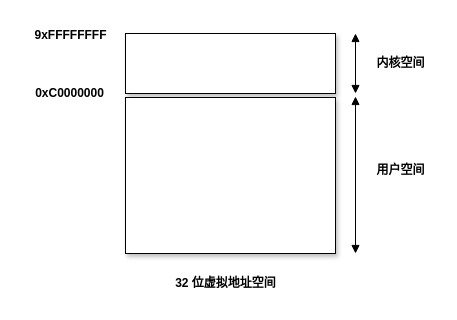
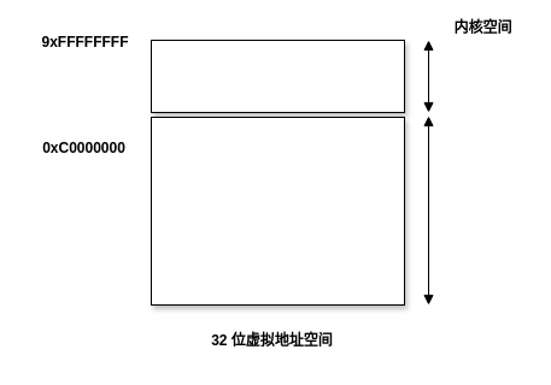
  <mxCell id="0" />
  <mxCell id="1" parent="0" />
  <mxCell id="2" value="" style="rounded=0;whiteSpace=wrap;html=1;shadow=1;" vertex="1" parent="1"><mxGeometry x="125" y="33" width="210" height="60" as="geometry" /></mxCell>
  <mxCell id="3" value="" style="rounded=0;whiteSpace=wrap;html=1;shadow=1;" vertex="1" parent="1"><mxGeometry x="125" y="97" width="210" height="156" as="geometry" /></mxCell>
- <mxCell id="4" value="0xC0000000" style="text;html=1;align=center;verticalAlign=middle;resizable=0;points=[];autosize=1;strokeColor=none;fillColor=none;fontStyle=1" vertex="1" parent="1"><mxGeometry x="24" y="78" width="90" height="30" as="geometry" /></mxCell>
+ <mxCell id="4" value="0xC0000000" style="text;html=1;align=center;verticalAlign=middle;resizable=0;points=[];autosize=1;strokeColor=none;fillColor=none;fontStyle=1" vertex="1" parent="1"><mxGeometry x="24" y="108" width="90" height="30" as="geometry" /></mxCell>
  <mxCell id="5" value="9xFFFFFFFF" style="text;html=1;align=center;verticalAlign=middle;resizable=0;points=[];autosize=1;strokeColor=none;fillColor=none;fontStyle=1" vertex="1" parent="1"><mxGeometry x="20" y="20" width="100" height="30" as="geometry" /></mxCell>
  <mxCell id="6" value="" style="endArrow=block;startArrow=block;html=1;startFill=1;endFill=1;" edge="1" parent="1"><mxGeometry width="50" height="50" relative="1" as="geometry"><mxPoint x="355" y="93" as="sourcePoint" /><mxPoint x="355" y="33" as="targetPoint" /></mxGeometry></mxCell>
- <mxCell id="7" value="内核空间" style="text;html=1;align=center;verticalAlign=middle;resizable=0;points=[];autosize=1;strokeColor=none;fillColor=none;fontStyle=1" vertex="1" parent="1"><mxGeometry x="365" y="48" width="70" height="30" as="geometry" /></mxCell>
+ <mxCell id="7" value="内核空间" style="text;html=1;align=center;verticalAlign=middle;resizable=0;points=[];autosize=1;strokeColor=none;fillColor=none;fontStyle=1" vertex="1" parent="1"><mxGeometry x="365" y="8" width="70" height="30" as="geometry" /></mxCell>
  <mxCell id="8" value="" style="endArrow=block;startArrow=block;html=1;startFill=1;endFill=1;" edge="1" parent="1"><mxGeometry width="50" height="50" relative="1" as="geometry"><mxPoint x="355" y="253" as="sourcePoint" /><mxPoint x="355" y="96" as="targetPoint" /></mxGeometry></mxCell>
- <mxCell id="9" value="用户空间" style="text;html=1;align=center;verticalAlign=middle;resizable=0;points=[];autosize=1;strokeColor=none;fillColor=none;fontStyle=1" vertex="1" parent="1"><mxGeometry x="365" y="155" width="70" height="30" as="geometry" /></mxCell>
  <mxCell id="10" value="32 位虚拟地址空间" style="text;html=1;align=center;verticalAlign=middle;resizable=0;points=[];autosize=1;strokeColor=none;fillColor=none;fontStyle=1" vertex="1" parent="1"><mxGeometry x="165" y="268" width="120" height="30" as="geometry" /></mxCell>
